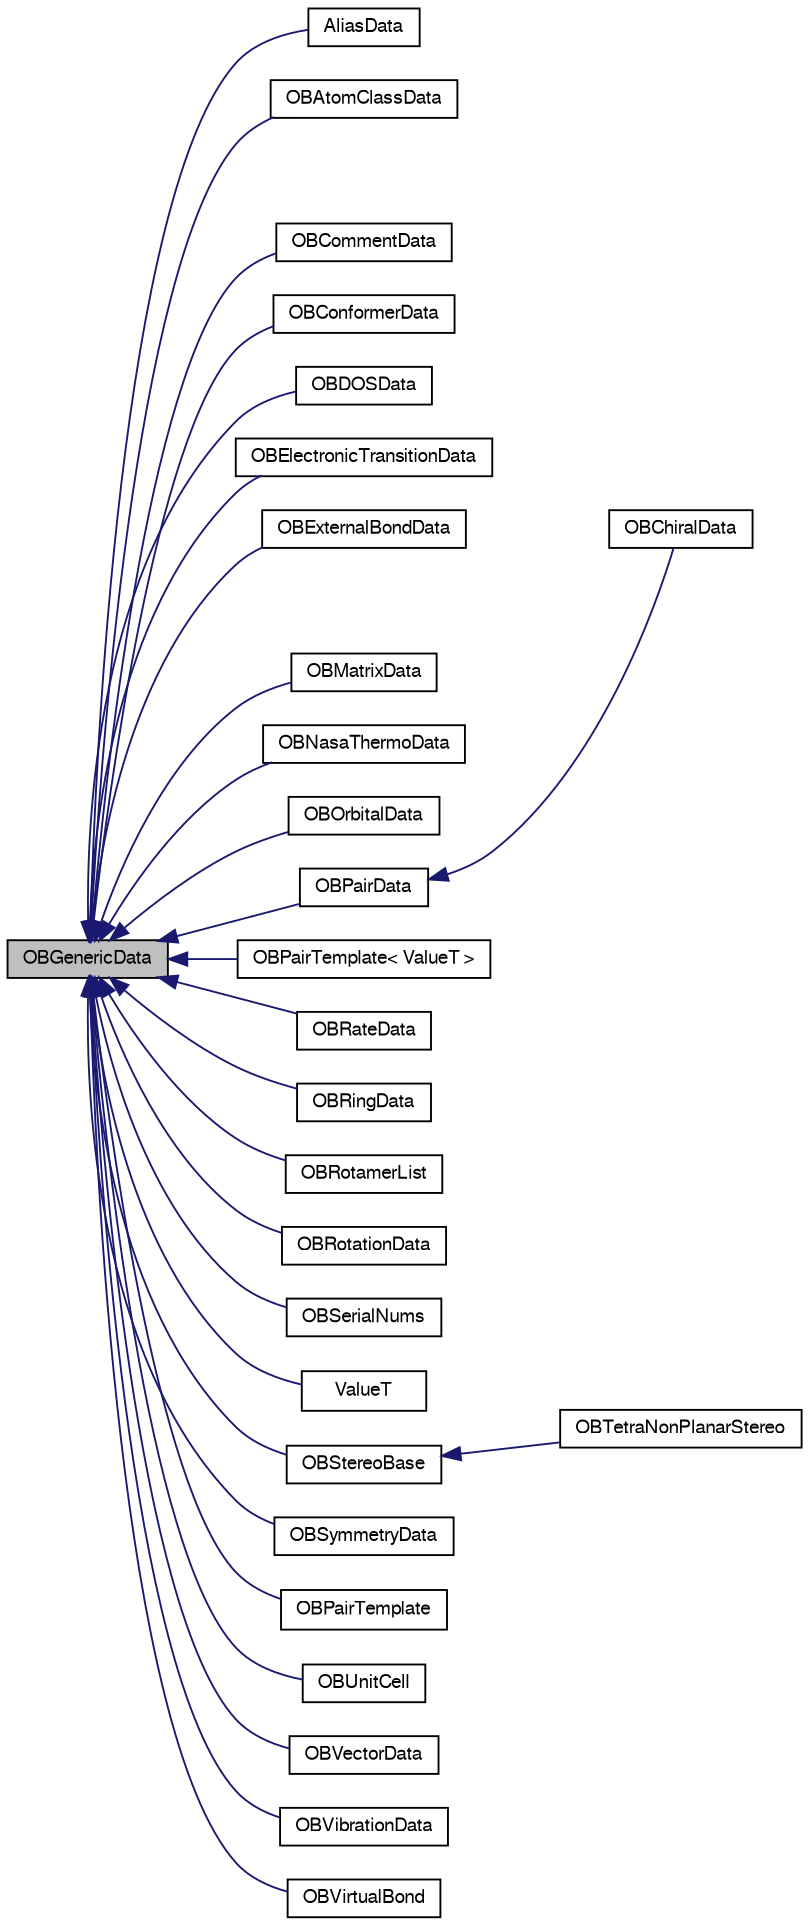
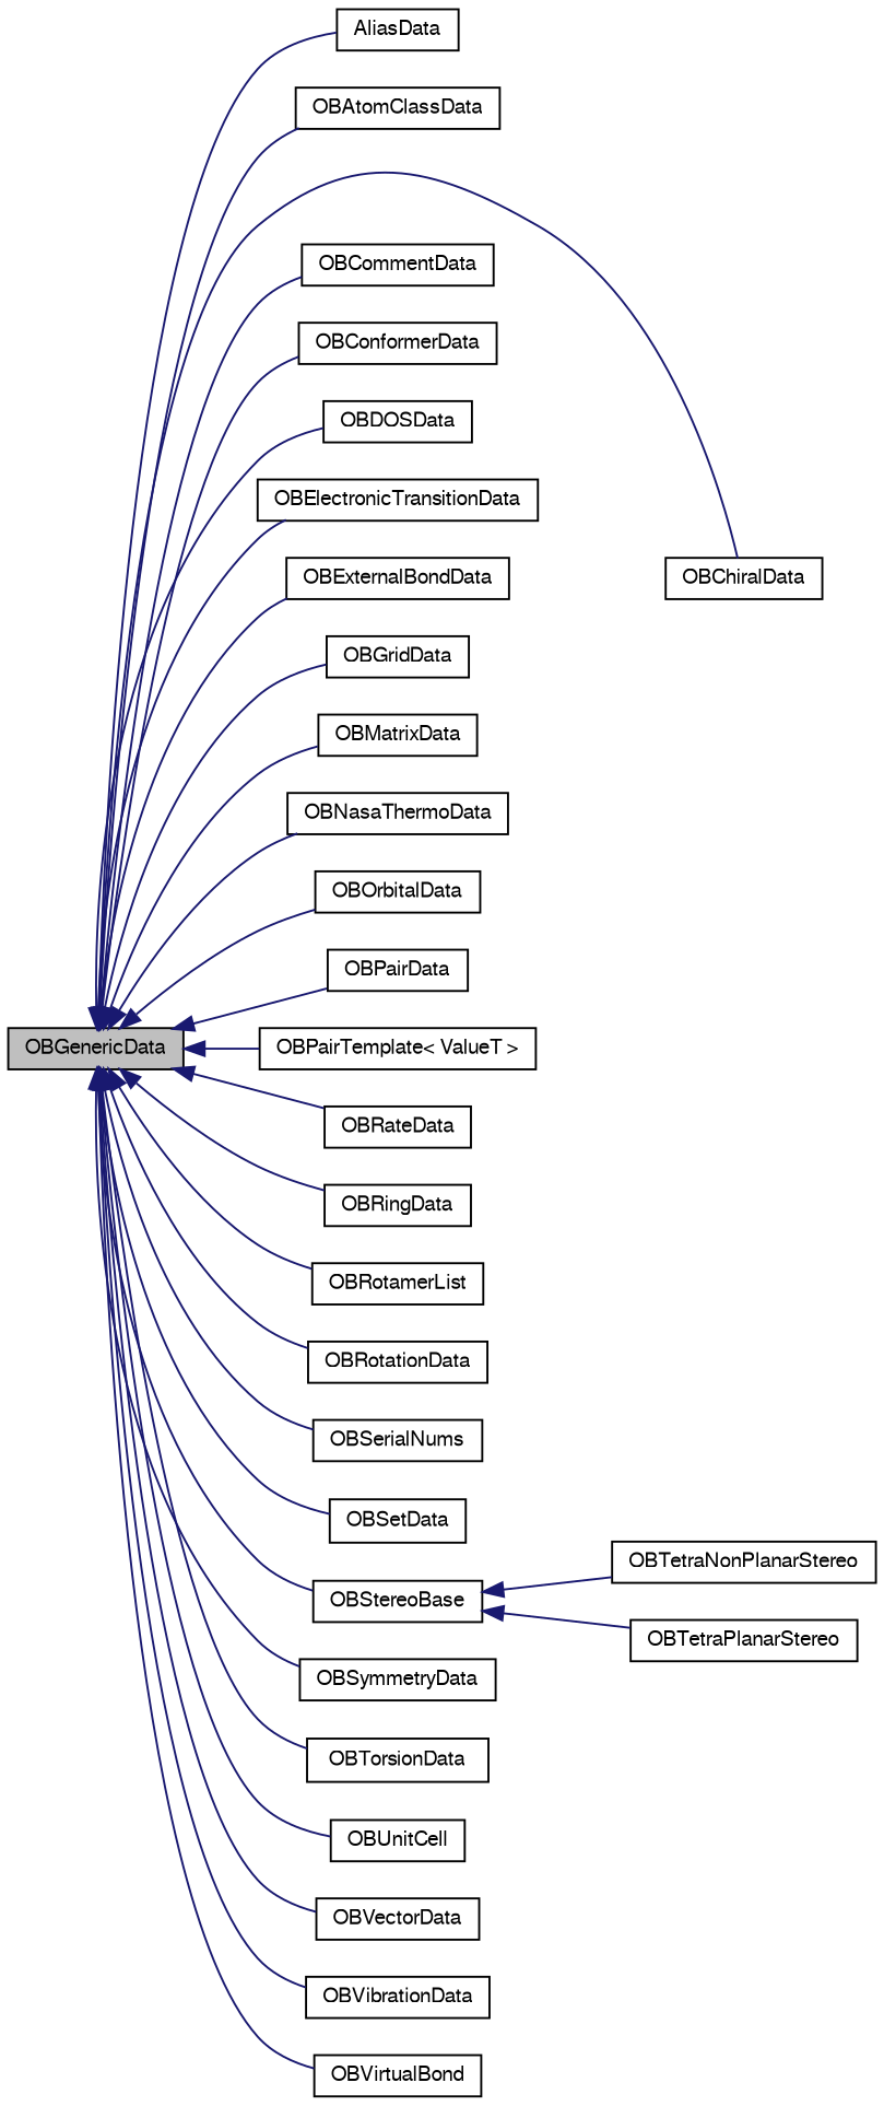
  digraph {
    rankdir=LR
    node [color=black fillcolor=white fontname=FreeSans fontsize=10 shape=record style=filled]
    edge [color=midnightblue dir=back fontname=FreeSans fontsize=10 labelfontname=FreeSans labelfontsize=10 style=solid]
    n1 [fillcolor=grey75 fontcolor=black height=0.2 label=OBGenericData width=0.4]
    n2 [height=0.2 label=AliasData width=0.4]
    n3 [height=0.2 label=OBAtomClassData width=0.4]
    n4 [height=0.2 label=OBChiralData width=0.4]
    n5 [height=0.2 label=OBCommentData width=0.4]
    n6 [height=0.2 label=OBConformerData width=0.4]
    n7 [height=0.2 label=OBDOSData width=0.4]
    n8 [height=0.2 label=OBElectronicTransitionData width=0.4]
    n9 [height=0.2 label=OBExternalBondData width=0.4]
+   n10 [height=0.2 label=OBGridData width=0.4]
    n11 [height=0.2 label=OBMatrixData width=0.4]
    n12 [height=0.2 label=OBNasaThermoData width=0.4]
    n13 [height=0.2 label=OBOrbitalData width=0.4]
    n14 [height=0.2 label=OBPairData width=0.4]
    n15 [height=0.2 label="OBPairTemplate\< ValueT \>" width=0.4]
    n16 [height=0.2 label=OBRateData width=0.4]
    n17 [height=0.2 label=OBRingData width=0.4]
    n18 [height=0.2 label=OBRotamerList width=0.4]
    n19 [height=0.2 label=OBRotationData width=0.4]
    n20 [height=0.2 label=OBSerialNums width=0.4]
-   n21 [height=0.2 label=ValueT width=0.4]
+   n21 [height=0.2 label=OBSetData width=0.4]
    n22 [height=0.2 label=OBStereoBase width=0.4]
    n23 [height=0.2 label=OBSymmetryData width=0.4]
-   n24 [height=0.2 label=OBPairTemplate width=0.4]
+   n24 [height=0.2 label=OBTorsionData width=0.4]
    n25 [height=0.2 label=OBUnitCell width=0.4]
    n26 [height=0.2 label=OBVectorData width=0.4]
    n27 [height=0.2 label=OBVibrationData width=0.4]
    n28 [height=0.2 label=OBVirtualBond width=0.4]
    n29 [height=0.2 label=OBTetraNonPlanarStereo width=0.4]
+   n30 [height=0.2 label=OBTetraPlanarStereo width=0.4]
    n1 -> n2
    n1 -> n3
-   n14 -> n4
+   n1 -> n4
    n1 -> n5
    n1 -> n6
    n1 -> n7
    n1 -> n8
    n1 -> n9
+   n1 -> n10
    n1 -> n11
    n1 -> n12
    n1 -> n13
    n1 -> n14
    n1 -> n15
    n1 -> n16
    n1 -> n17
    n1 -> n18
    n1 -> n19
    n1 -> n20
    n1 -> n21
    n1 -> n22
    n1 -> n23
    n1 -> n24
    n1 -> n25
    n1 -> n26
    n1 -> n27
    n1 -> n28
    n22 -> n29
+   n22 -> n30
  }
